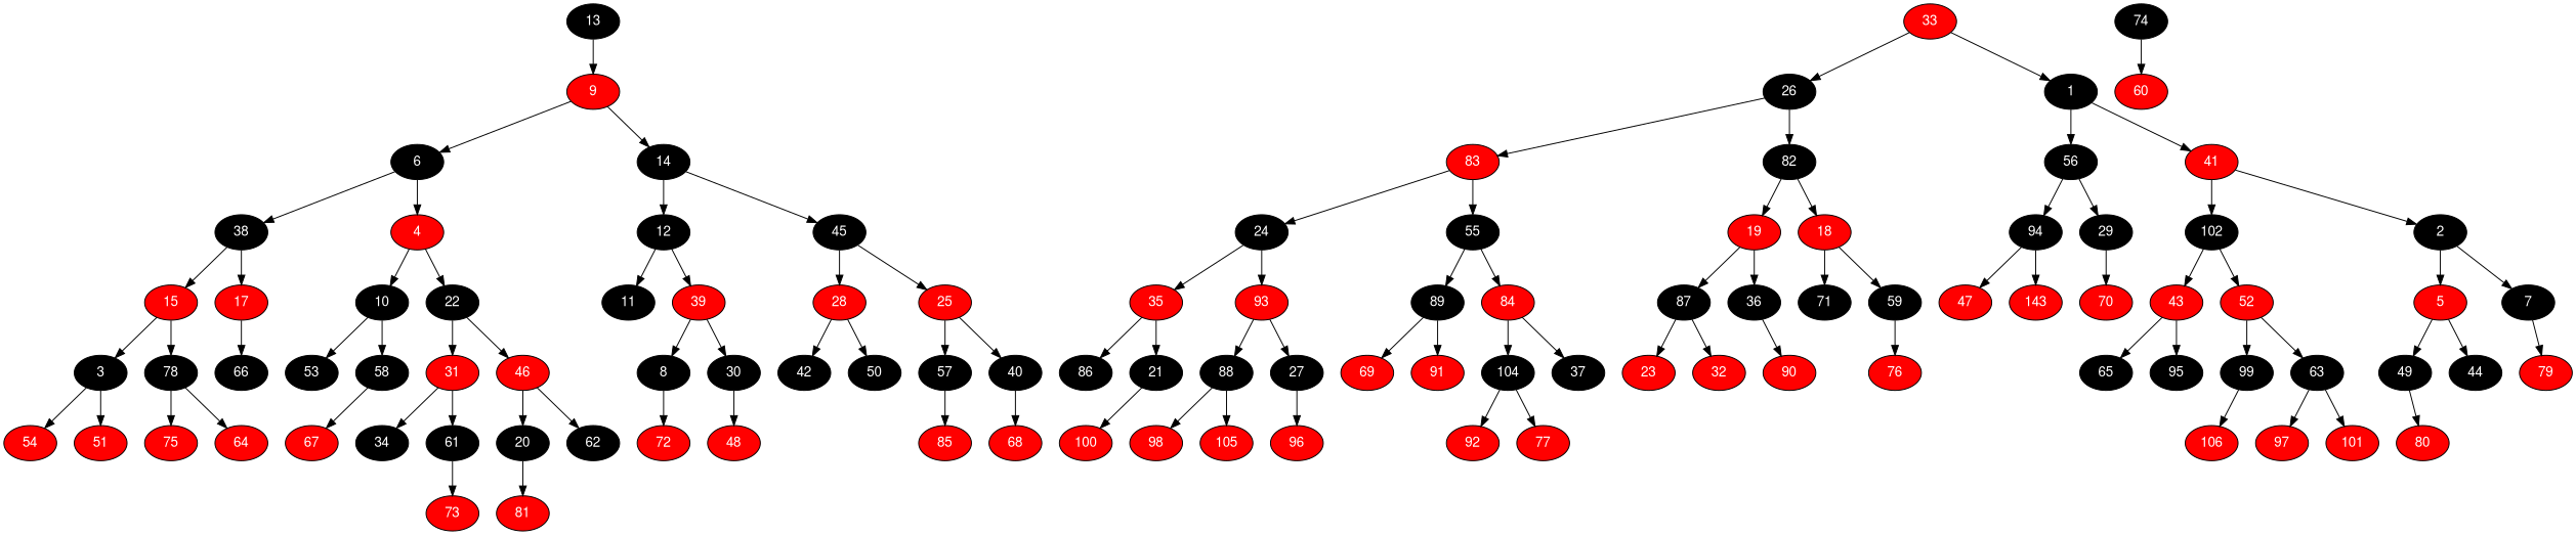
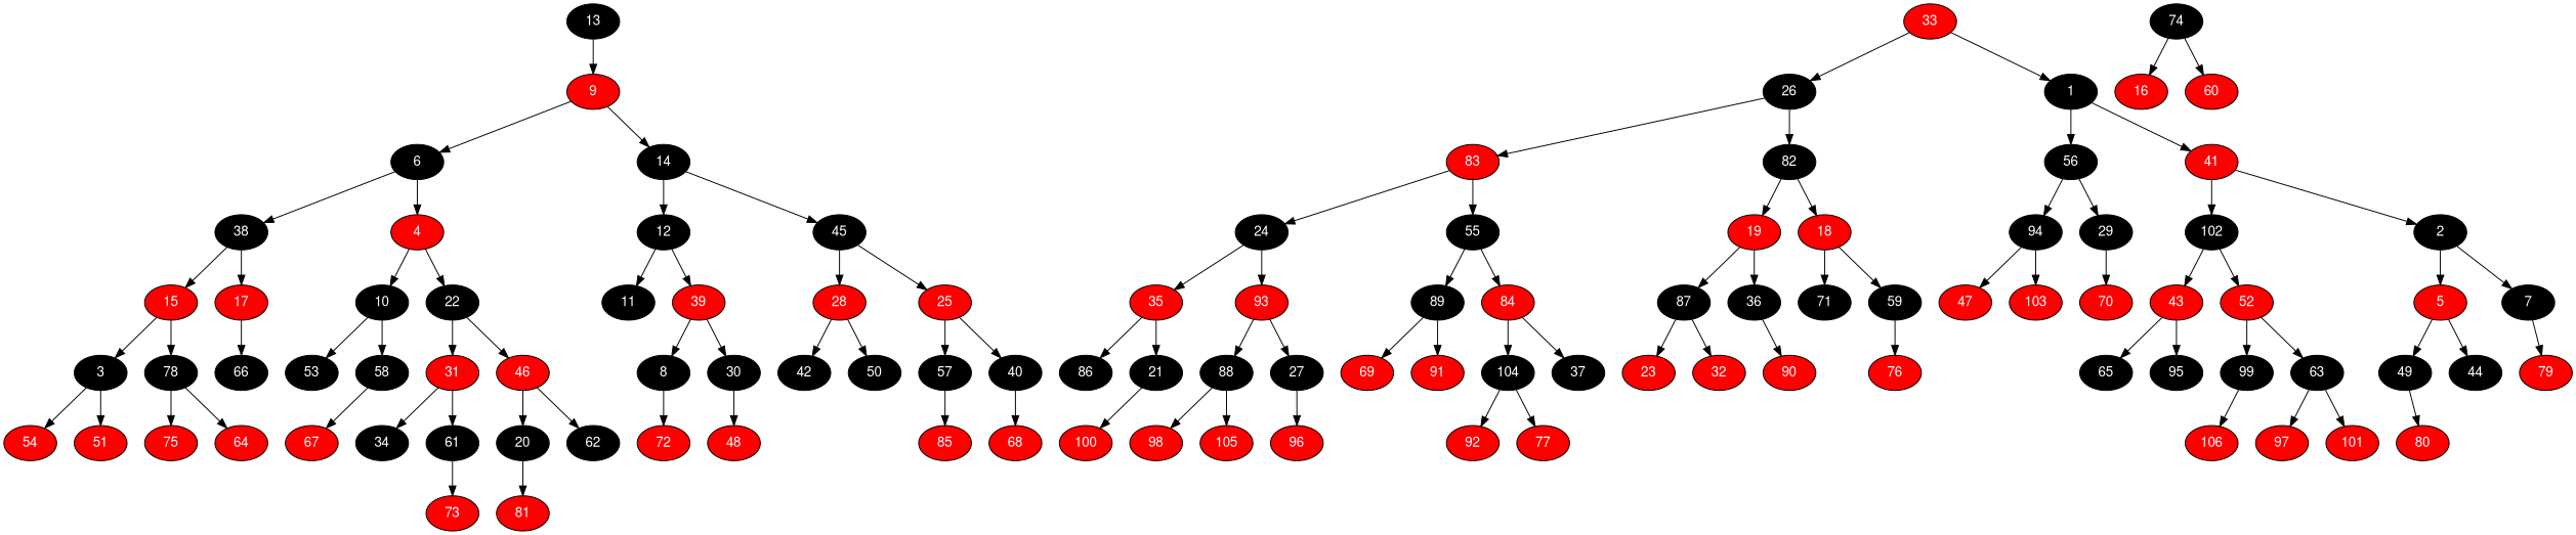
  digraph {
    node [fillcolor=" black" fontcolor=" white" fontname="Helvetica,Arial,sans-serif" style=filled]
    edge [color=black fontname="Helvetica,Arial,sans-serif"]
    13
    33 [fillcolor=" red"]
    26
    83 [fillcolor=" red"]
    24
    35 [fillcolor=" red"]
    86
    21
    100 [fillcolor=" red"]
    93 [fillcolor=" red"]
    88
    98 [fillcolor=" red"]
    105 [fillcolor=" red"]
    27
    96 [fillcolor=" red"]
    55
    89
    69 [fillcolor=" red"]
    91 [fillcolor=" red"]
    84 [fillcolor=" red"]
    104
    92 [fillcolor=" red"]
    77 [fillcolor=" red"]
    37
    82
    19 [fillcolor=" red"]
    87
    23 [fillcolor=" red"]
    32 [fillcolor=" red"]
    36
    90 [fillcolor=" red"]
    18 [fillcolor=" red"]
    71
    59
    76 [fillcolor=" red"]
    1
    56
    94
    47 [fillcolor=" red"]
-   103 [fillcolor=" red" label=143]
+   103 [fillcolor=" red"]
    29
    70 [fillcolor=" red"]
    41 [fillcolor=" red"]
    102
    43 [fillcolor=" red"]
    65
    95
    52 [fillcolor=" red"]
    99
    106 [fillcolor=" red"]
    63
    97 [fillcolor=" red"]
    101 [fillcolor=" red"]
    2
    5 [fillcolor=" red"]
    49
    80 [fillcolor=" red"]
    44
    7
    79 [fillcolor=" red"]
    9 [fillcolor=" red"]
    6
    38
    15 [fillcolor=" red"]
    3
    54 [fillcolor=" red"]
    51 [fillcolor=" red"]
    78
    75 [fillcolor=" red"]
    64 [fillcolor=" red"]
    17 [fillcolor=" red"]
    66
    74
+   16 [fillcolor=" red"]
    60 [fillcolor=" red"]
    4 [fillcolor=" red"]
    10
    53
    58
    67 [fillcolor=" red"]
    22
    31 [fillcolor=" red"]
    34
    61
    73 [fillcolor=" red"]
    46 [fillcolor=" red"]
    20
    81 [fillcolor=" red"]
    62
    14
    12
    11
    39 [fillcolor=" red"]
    8
    72 [fillcolor=" red"]
    30
    48 [fillcolor=" red"]
    45
    28 [fillcolor=" red"]
    42
    50
    25 [fillcolor=" red"]
    57
    85 [fillcolor=" red"]
    40
    68 [fillcolor=" red"]
    subgraph sub_1 {
      13
      33
      26
      83
      24
      35
      86
      21
      100
      93
      88
      98
      105
      27
      96
      55
      89
      69
      91
      84
      104
      92
      77
      37
      82
      19
      87
      23
      32
      36
      90
      18
      71
      59
      76
      1
      56
      94
      47
      103
      29
      70
      41
      102
      43
      65
      95
      52
      99
      106
      63
      97
      101
      2
      5
      49
      80
      44
      7
      79
      9
      6
      38
      15
      3
      54
      51
      78
      75
      64
      17
      66
      74
+     16
      60
      4
      10
      53
      58
      67
      22
      31
      34
      61
      73
      46
      20
      81
      62
      14
      12
      11
      39
      8
      72
      30
      48
      45
      28
      42
      50
      25
      57
      85
      40
      68
    }
    13 -> 9
    33 -> 26
    33 -> 1
    26 -> 83
    26 -> 82
    83 -> 24
    83 -> 55
    24 -> 35
    24 -> 93
    35 -> 86
    35 -> 21
    21 -> 100
    93 -> 88
    93 -> 27
    88 -> 98
    88 -> 105
    27 -> 96
    55 -> 89
    55 -> 84
    89 -> 69
    89 -> 91
    84 -> 104
    84 -> 37
    104 -> 92
    104 -> 77
    82 -> 19
    82 -> 18
    19 -> 87
    19 -> 36
    87 -> 23
    87 -> 32
    36 -> 90
    18 -> 71
    18 -> 59
    59 -> 76
    1 -> 56
    1 -> 41
    56 -> 94
    56 -> 29
    94 -> 47
    94 -> 103
    29 -> 70
    41 -> 102
    41 -> 2
    102 -> 43
    102 -> 52
    43 -> 65
    43 -> 95
    52 -> 99
    52 -> 63
    99 -> 106
    63 -> 97
    63 -> 101
    2 -> 5
    2 -> 7
    5 -> 49
    5 -> 44
    49 -> 80
    7 -> 79
    9 -> 6
    9 -> 14
    6 -> 38
    6 -> 4
    38 -> 15
    38 -> 17
    15 -> 3
    15 -> 78
    3 -> 54
    3 -> 51
    78 -> 75
    78 -> 64
    17 -> 66
+   74 -> 16
    74 -> 60
    4 -> 10
    4 -> 22
    10 -> 53
    10 -> 58
    58 -> 67
    22 -> 31
    22 -> 46
    31 -> 34
    31 -> 61
    61 -> 73
    46 -> 20
    46 -> 62
    20 -> 81
    14 -> 12
    14 -> 45
    12 -> 11
    12 -> 39
    39 -> 8
    39 -> 30
    8 -> 72
    30 -> 48
    45 -> 28
    45 -> 25
    28 -> 42
    28 -> 50
    25 -> 57
    25 -> 40
    57 -> 85
    40 -> 68
  }
